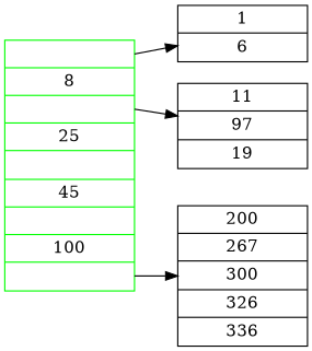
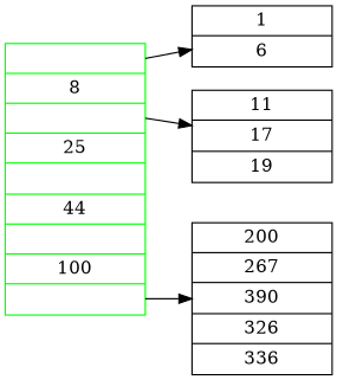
  digraph {
    rankdir=LR
    splines=line
    node [shape=record]
-   n1 [color=green height=0.5 label="<C0>|8|<C1>|25|<C2>|45|<C3>|100|<C4>" width=1.5]
+   n1 [color=green height=0.5 label="<C0>|8|<C1>|25|<C2>|44|<C3>|100|<C4>" width=1.5]
    n2 [height=0.5 label="1|6" width=1.5]
-   n3 [height=0.5 label="11|97|19" width=1.5]
-   n4 [height=0.5 label="200|267|300|326|336" width=1.5]
+   n3 [height=0.5 label="11|17|19" width=1.5]
+   n4 [height=0.5 label="200|267|390|326|336" width=1.5]
    n1 -> n2 [tailport=C0]
    n1 -> n3 [tailport=C1]
    n1 -> n4 [tailport=C4]
  }
